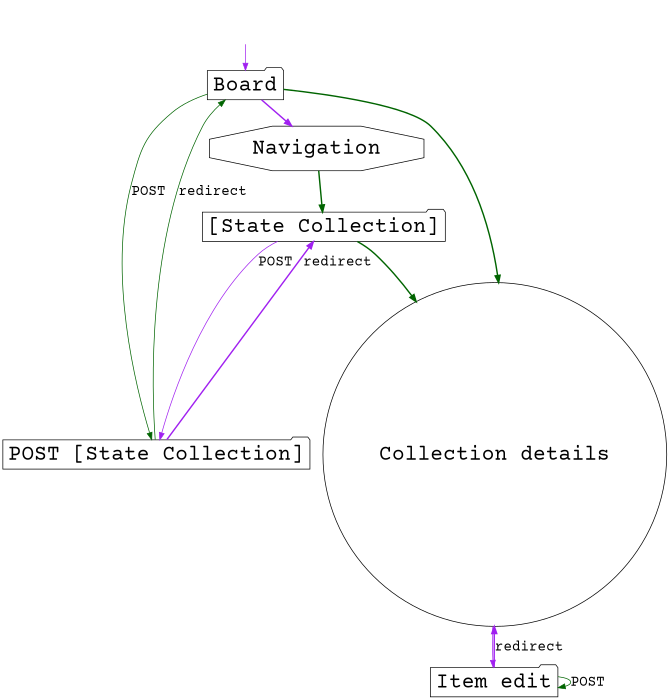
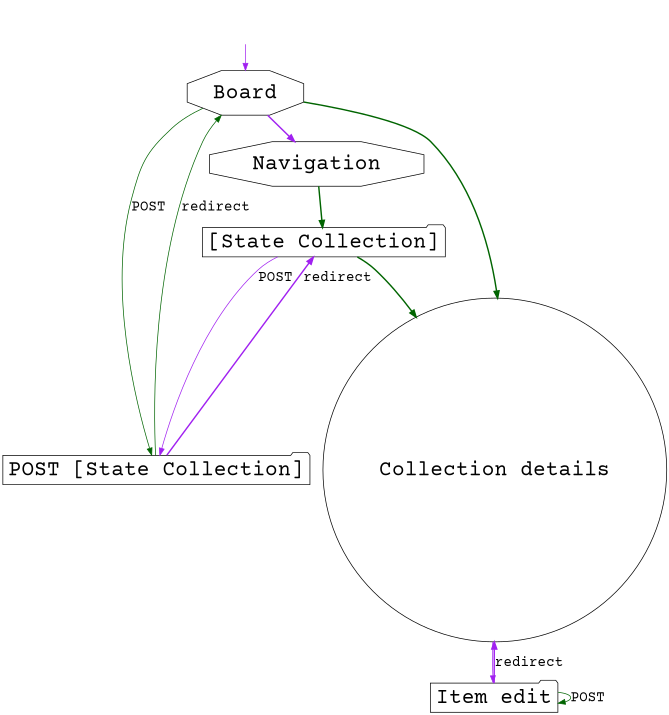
  digraph {
    fontname="Courier Prime"
    node [fontname="Courier Prime" fontsize=30 shape=folder]
    edge [color=purple fontname="Courier Prime" fontsize=20 style=solid]
    _nil [style=invis shape=""]
-   Board
+   Board [shape=octagon]
    Navigation [shape=octagon]
    n4 [label="Collection details" shape=circle]
    "POST [State Collection]"
    "[State Collection]"
    "Item edit"
    _nil -> Board
    Board -> Navigation [style=bold]
    Board -> n4 [color=darkgreen style=bold]
    Board -> "POST [State Collection]" [color=darkgreen label=POST]
    Navigation -> "[State Collection]" [color=darkgreen style=bold]
    n4 -> "Item edit"
    "POST [State Collection]" -> Board [color=darkgreen label=redirect]
    "POST [State Collection]" -> "[State Collection]" [label=redirect style=bold]
    "[State Collection]" -> n4 [color=darkgreen style=bold]
    "[State Collection]" -> "POST [State Collection]" [label=POST]
    "Item edit" -> n4 [label=redirect style=bold]
    "Item edit" -> "Item edit" [color=darkgreen label=POST]
  }
